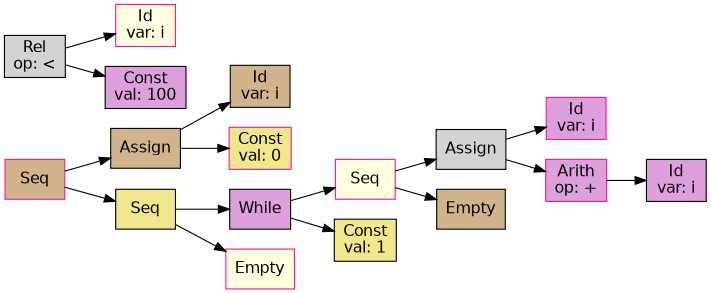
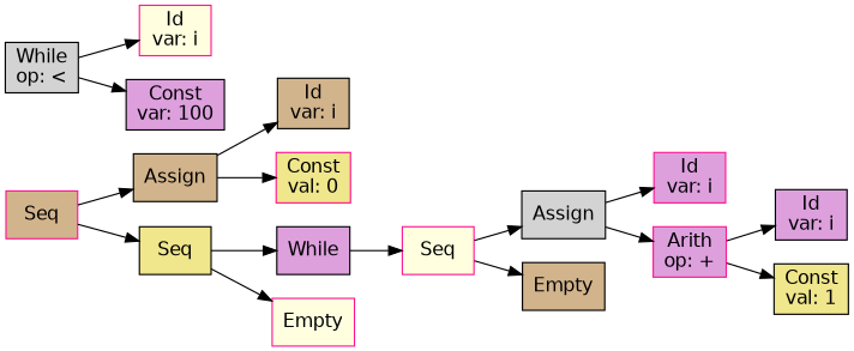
  digraph {
    rankdir=LR
    node [color=black fillcolor=plum fontname=helvetica shape=box style=filled]
    n1 [color=deeppink fillcolor=tan label=Seq]
    n2 [fillcolor=tan label=Assign]
    n3 [fillcolor=khaki label=Seq]
    n4 [fillcolor=tan label="Id\nvar: i"]
    n5 [color=deeppink fillcolor=khaki label="Const\nval: 0"]
    n6 [label=While]
    n7 [color=deeppink fillcolor=lightyellow label=Empty]
    n8 [color=deeppink fillcolor=lightyellow label=Seq]
-   n9 [fillcolor=lightgrey label="Rel\nop: <"]
+   n9 [fillcolor=lightgrey label="While\nop: <"]
    n10 [color=deeppink fillcolor=lightyellow label="Id\nvar: i"]
-   n11 [label="Const\nval: 100"]
+   n11 [label="Const\nvar: 100"]
    n12 [fillcolor=lightgrey label=Assign]
    n13 [fillcolor=tan label=Empty]
    n14 [color=deeppink label="Id\nvar: i"]
    n15 [color=deeppink label="Arith\nop: +"]
    n16 [label="Id\nvar: i"]
    n17 [fillcolor=khaki label="Const\nval: 1"]
    n1 -> n2
    n1 -> n3
    n2 -> n4
    n2 -> n5
    n3 -> n6
    n3 -> n7
    n6 -> n8
    n8 -> n12
    n8 -> n13
    n9 -> n10
    n9 -> n11
    n12 -> n14
    n12 -> n15
    n15 -> n16
-   n6 -> n17
+   n15 -> n17
  }
